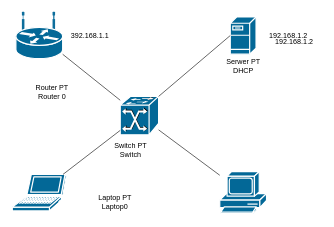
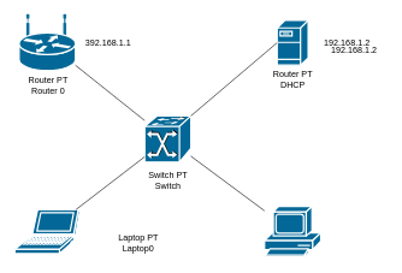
  <mxCell id="0" />
  <mxCell id="1" parent="0" />
  <mxCell id="2" value="" style="shape=mxgraph.cisco.routers.wireless_router;sketch=0;html=1;pointerEvents=1;dashed=0;fillColor=#036897;strokeColor=#ffffff;strokeWidth=2;verticalLabelPosition=bottom;verticalAlign=top;align=center;outlineConnect=0;" vertex="1" parent="1"><mxGeometry x="26" y="20" width="78" height="77" as="geometry" /></mxCell>
  <mxCell id="3" value="" style="shape=mxgraph.cisco.switches.atm_fast_gigabit_etherswitch;sketch=0;html=1;pointerEvents=1;dashed=0;fillColor=#036897;strokeColor=#ffffff;strokeWidth=2;verticalLabelPosition=bottom;verticalAlign=top;align=center;outlineConnect=0;" vertex="1" parent="1"><mxGeometry x="200" y="160" width="64" height="64" as="geometry" /></mxCell>
  <mxCell id="4" value="" style="shape=mxgraph.cisco.computers_and_peripherals.pc;sketch=0;html=1;pointerEvents=1;dashed=0;fillColor=#036897;strokeColor=#ffffff;strokeWidth=2;verticalLabelPosition=bottom;verticalAlign=top;align=center;outlineConnect=0;" vertex="1" parent="1"><mxGeometry x="366" y="285.5" width="78" height="70" as="geometry" /></mxCell>
  <mxCell id="5" value="" style="shape=mxgraph.cisco.computers_and_peripherals.laptop;sketch=0;html=1;pointerEvents=1;dashed=0;fillColor=#036897;strokeColor=#ffffff;strokeWidth=2;verticalLabelPosition=bottom;verticalAlign=top;align=center;outlineConnect=0;" vertex="1" parent="1"><mxGeometry x="20" y="290" width="90" height="61" as="geometry" /></mxCell>
  <mxCell id="6" value="" style="shape=mxgraph.cisco.servers.fileserver;sketch=0;html=1;pointerEvents=1;dashed=0;fillColor=#036897;strokeColor=#ffffff;strokeWidth=2;verticalLabelPosition=bottom;verticalAlign=top;align=center;outlineConnect=0;" vertex="1" parent="1"><mxGeometry x="383.5" y="27.5" width="43" height="62" as="geometry" /></mxCell>
  <mxCell id="7" value="" style="endArrow=none;html=1;rounded=0;entryX=0;entryY=0.5;entryDx=0;entryDy=0;entryPerimeter=0;exitX=1;exitY=0;exitDx=0;exitDy=0;exitPerimeter=0;" edge="1" parent="1" source="3" target="6"><mxGeometry width="50" height="50" relative="1" as="geometry"><mxPoint x="286" y="200" as="sourcePoint" /><mxPoint x="336" y="150" as="targetPoint" /></mxGeometry></mxCell>
  <mxCell id="8" value="" style="endArrow=none;html=1;rounded=0;" edge="1" parent="1" source="3" target="2"><mxGeometry width="50" height="50" relative="1" as="geometry"><mxPoint x="286" y="200" as="sourcePoint" /><mxPoint x="336" y="150" as="targetPoint" /></mxGeometry></mxCell>
  <mxCell id="9" value="" style="endArrow=none;html=1;rounded=0;" edge="1" parent="1" source="3" target="4"><mxGeometry width="50" height="50" relative="1" as="geometry"><mxPoint x="286" y="200" as="sourcePoint" /><mxPoint x="336" y="150" as="targetPoint" /></mxGeometry></mxCell>
  <mxCell id="10" value="" style="endArrow=none;html=1;rounded=0;" edge="1" parent="1" source="5" target="3"><mxGeometry width="50" height="50" relative="1" as="geometry"><mxPoint x="286" y="200" as="sourcePoint" /><mxPoint x="336" y="150" as="targetPoint" /></mxGeometry></mxCell>
- <mxCell id="11" value="Router PT&lt;br&gt;Router 0" style="text;html=1;align=center;verticalAlign=middle;resizable=0;points=[];autosize=1;strokeColor=none;fillColor=none;" vertex="1" parent="1"><mxGeometry x="46" y="132" width="80" height="40" as="geometry" /></mxCell>
- <mxCell id="12" value="Switch PT&lt;br&gt;Switch" style="text;html=1;align=center;verticalAlign=middle;resizable=0;points=[];autosize=1;strokeColor=none;fillColor=none;" vertex="1" parent="1"><mxGeometry x="177" y="230" width="80" height="40" as="geometry" /></mxCell>
- <mxCell id="13" value="Serwer PT&lt;br&gt;DHCP" style="text;html=1;align=center;verticalAlign=middle;resizable=0;points=[];autosize=1;strokeColor=none;fillColor=none;" vertex="1" parent="1"><mxGeometry x="365" y="89.5" width="80" height="40" as="geometry" /></mxCell>
+ <mxCell id="11" value="Router PT&lt;br&gt;Router 0" style="text;html=1;align=center;verticalAlign=middle;resizable=0;points=[];autosize=1;strokeColor=none;fillColor=none;" vertex="1" parent="1"><mxGeometry x="26" y="97" width="80" height="40" as="geometry" /></mxCell>
+ <mxCell id="12" value="Switch PT&lt;br&gt;Switch" style="text;html=1;align=center;verticalAlign=middle;resizable=0;points=[];autosize=1;strokeColor=none;fillColor=none;" vertex="1" parent="1"><mxGeometry x="192" y="230" width="80" height="40" as="geometry" /></mxCell>
+ <mxCell id="13" value="Router PT&lt;br&gt;DHCP" style="text;html=1;align=center;verticalAlign=middle;resizable=0;points=[];autosize=1;strokeColor=none;fillColor=none;" vertex="1" parent="1"><mxGeometry x="365" y="89.5" width="80" height="40" as="geometry" /></mxCell>
  <mxCell id="14" value="Laptop PT&lt;br&gt;Laptop0" style="text;html=1;align=center;verticalAlign=middle;resizable=0;points=[];autosize=1;strokeColor=none;fillColor=none;" vertex="1" parent="1"><mxGeometry x="151" y="315.5" width="80" height="40" as="geometry" /></mxCell>
  <mxCell id="15" value="392.168.1.1" style="text;html=1;align=center;verticalAlign=middle;resizable=0;points=[];autosize=1;strokeColor=none;fillColor=none;" vertex="1" parent="1"><mxGeometry x="104" y="43.5" width="90" height="30" as="geometry" /></mxCell>
  <mxCell id="16" value="192.168.1.2" style="text;html=1;align=center;verticalAlign=middle;resizable=0;points=[];autosize=1;strokeColor=none;fillColor=none;" vertex="1" parent="1"><mxGeometry x="435" y="43.5" width="90" height="30" as="geometry" /></mxCell>
  <mxCell id="17" value="192.168.1.2" style="text;html=1;align=center;verticalAlign=middle;resizable=0;points=[];autosize=1;strokeColor=none;fillColor=none;" vertex="1" parent="1"><mxGeometry x="445" y="53.5" width="90" height="30" as="geometry" /></mxCell>
